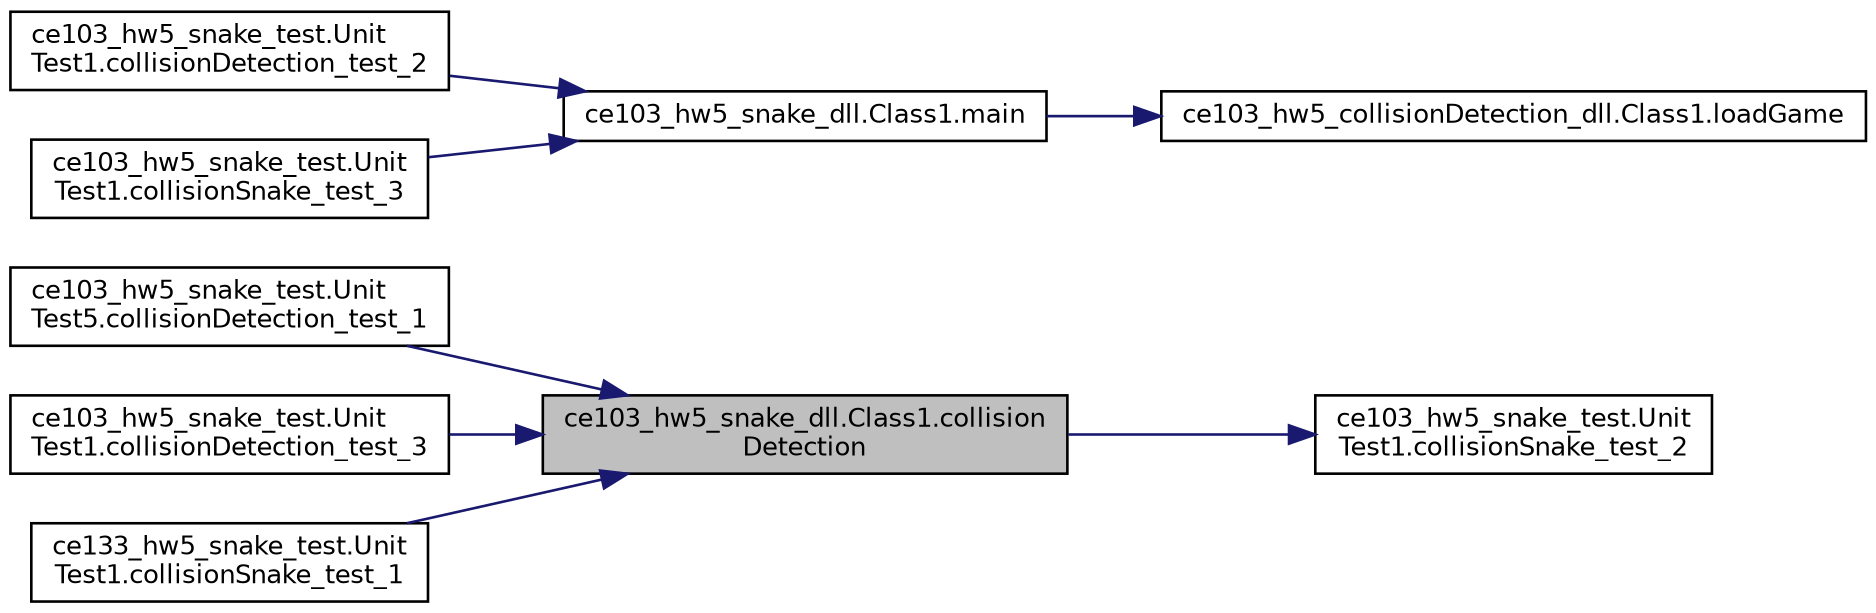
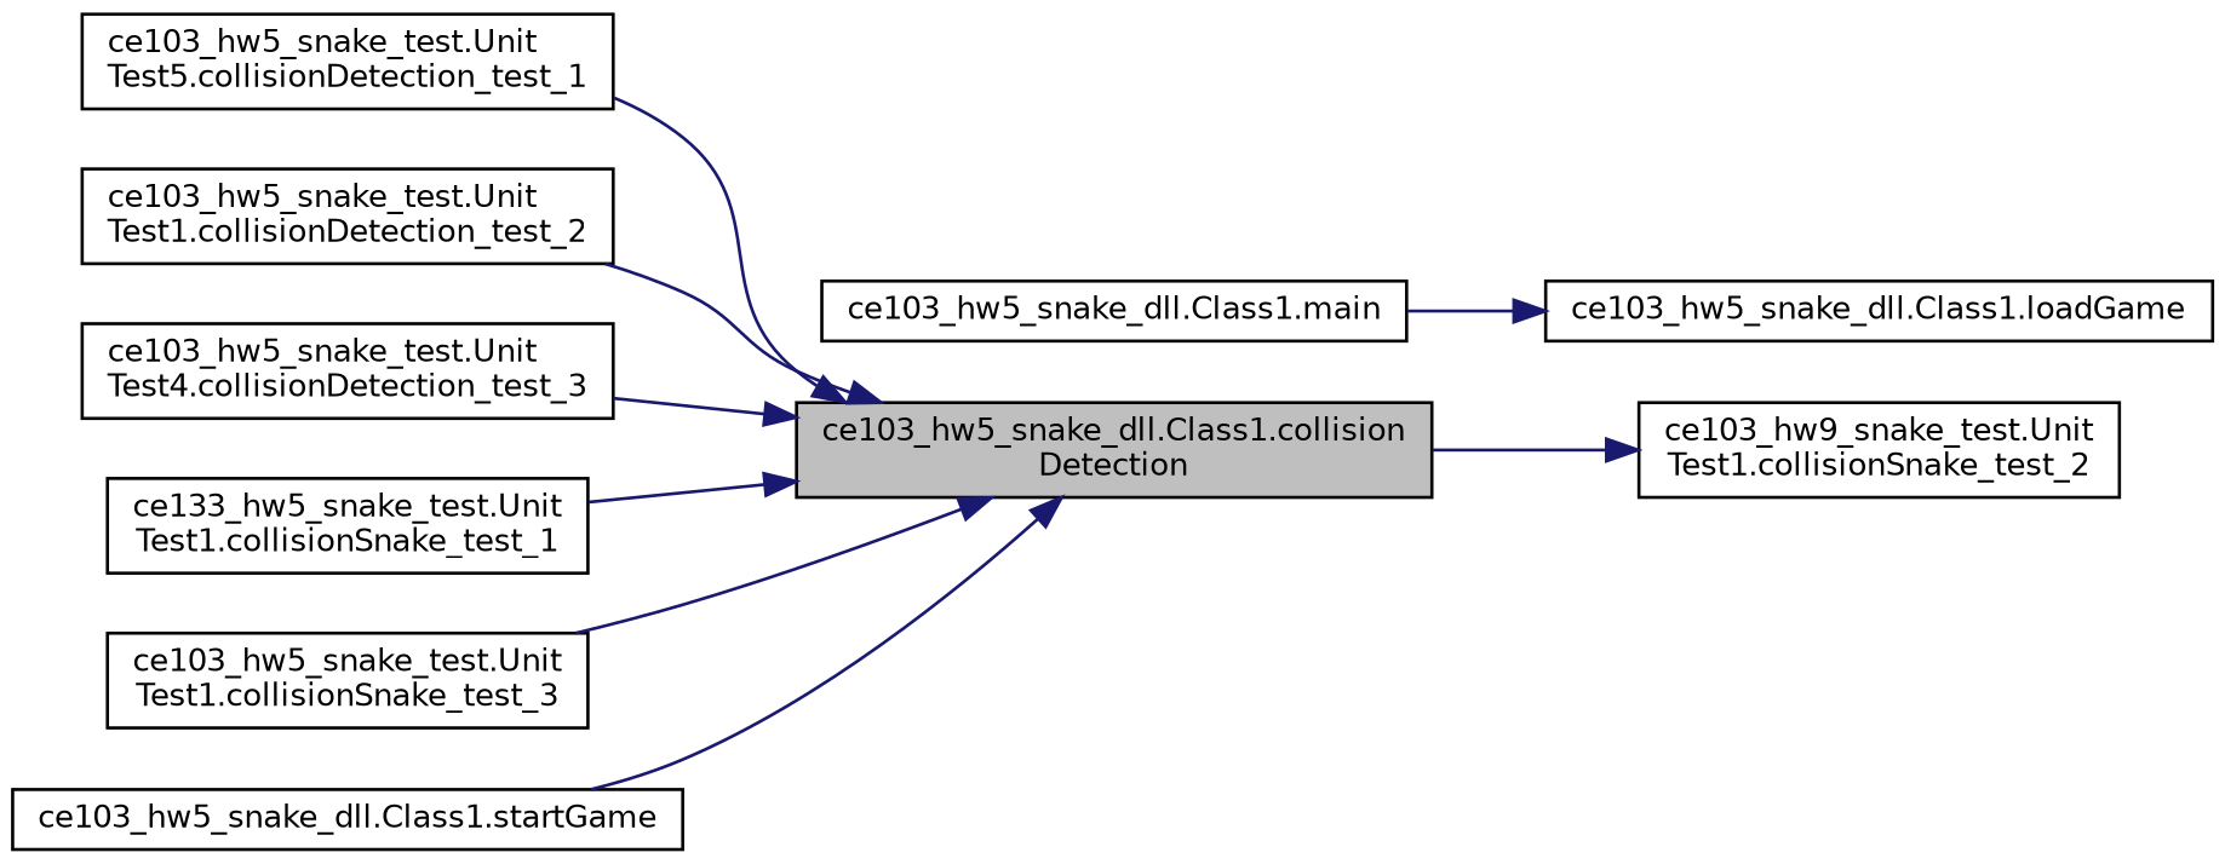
  digraph {
    rankdir=RL
    node [color=black fillcolor=white fontname=Helvetica fontsize=10 shape=record style=filled]
    edge [color=midnightblue dir=back fontname=Helvetica fontsize=10 labelfontname=Helvetica labelfontsize=10 style=solid]
    n1 [fillcolor=grey75 fontcolor=black height=0.2 label="ce103_hw5_snake_dll.Class1.collision\lDetection" width=0.4]
    n2 [height=0.2 label="ce103_hw5_snake_test.Unit\lTest5.collisionDetection_test_1" width=0.4]
    n3 [height=0.2 label="ce103_hw5_snake_test.Unit\lTest1.collisionDetection_test_2" width=0.4]
-   n4 [height=0.2 label="ce103_hw5_snake_test.Unit\lTest1.collisionDetection_test_3" width=0.4]
+   n4 [height=0.2 label="ce103_hw5_snake_test.Unit\lTest4.collisionDetection_test_3" width=0.4]
    n5 [height=0.2 label="ce133_hw5_snake_test.Unit\lTest1.collisionSnake_test_1" width=0.4]
    n6 [height=0.2 label="ce103_hw5_snake_test.Unit\lTest1.collisionSnake_test_3" width=0.4]
-   n8 [height=0.2 label="ce103_hw5_snake_test.Unit\lTest1.collisionSnake_test_2" width=0.4]
-   n9 [height=0.2 label="ce103_hw5_collisionDetection_dll.Class1.loadGame" width=0.4]
+   n7 [height=0.2 label="ce103_hw5_snake_dll.Class1.startGame" width=0.4]
+   n8 [height=0.2 label="ce103_hw9_snake_test.Unit\lTest1.collisionSnake_test_2" width=0.4]
+   n9 [height=0.2 label="ce103_hw5_snake_dll.Class1.loadGame" width=0.4]
    n10 [height=0.2 label="ce103_hw5_snake_dll.Class1.main" width=0.4]
    n1 -> n2
-   n10 -> n3
+   n1 -> n3
    n1 -> n4
    n1 -> n5
-   n10 -> n6
+   n1 -> n6
+   n1 -> n7
    n8 -> n1
    n9 -> n10
  }
